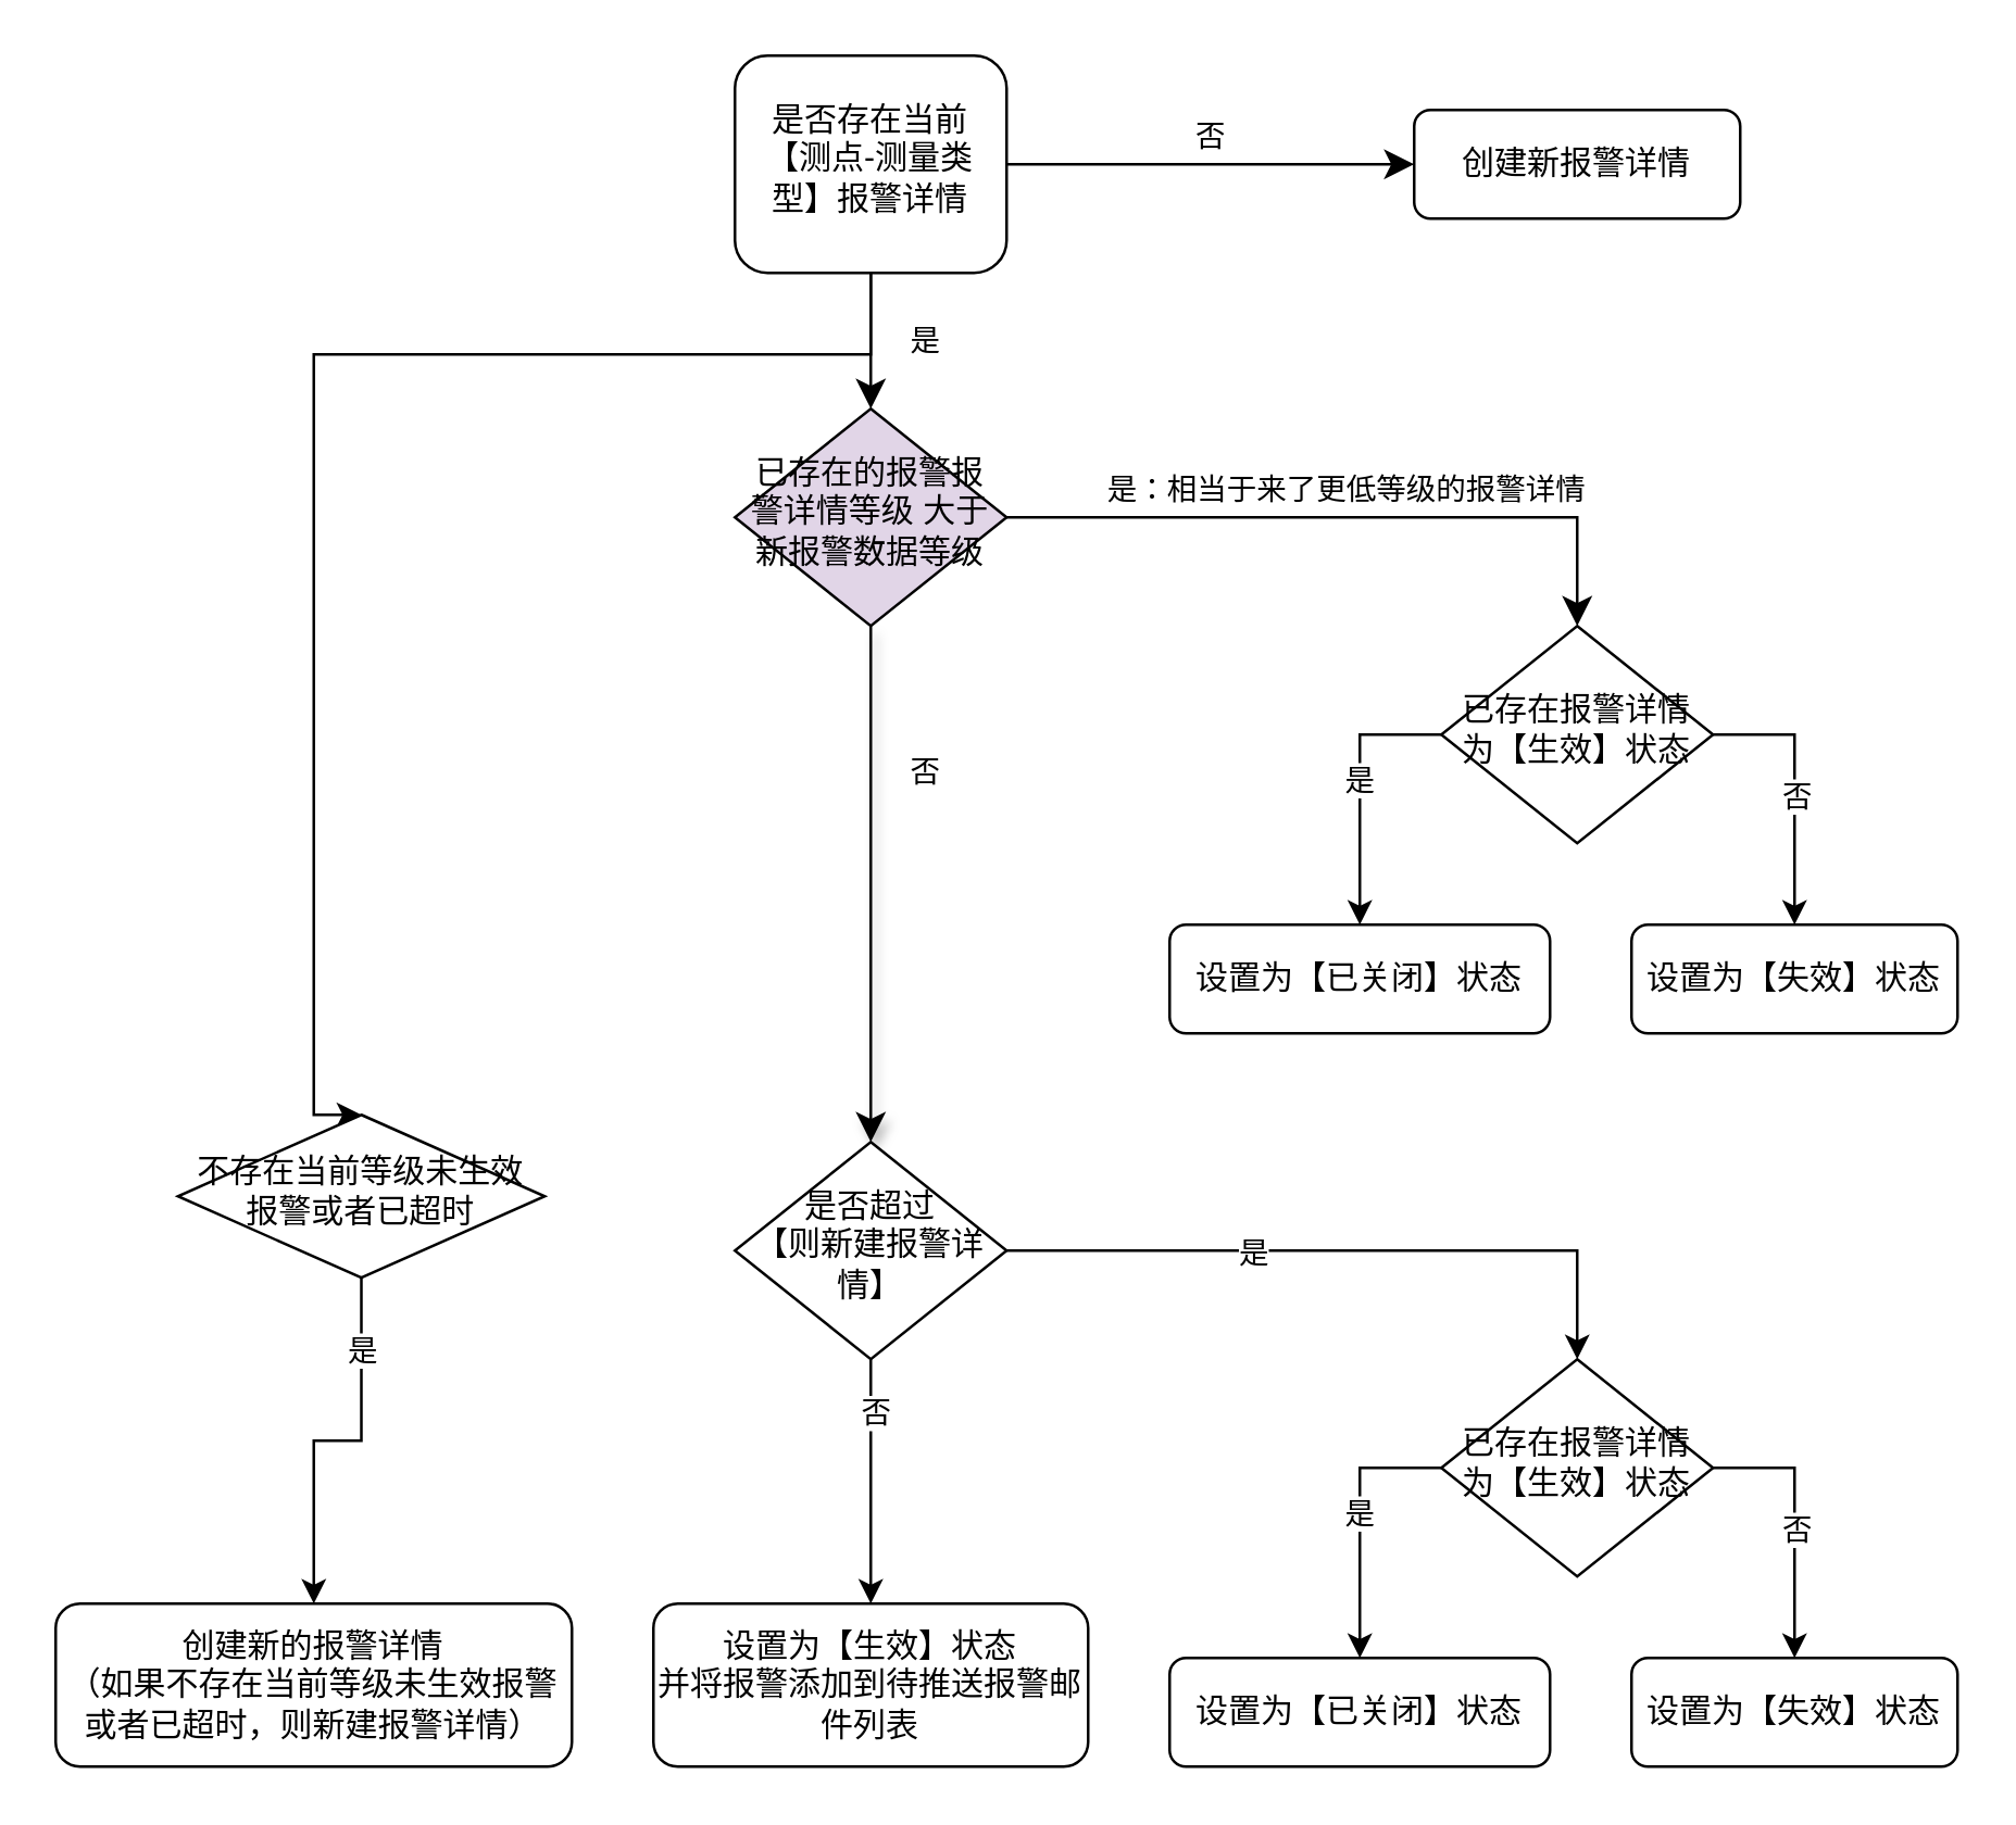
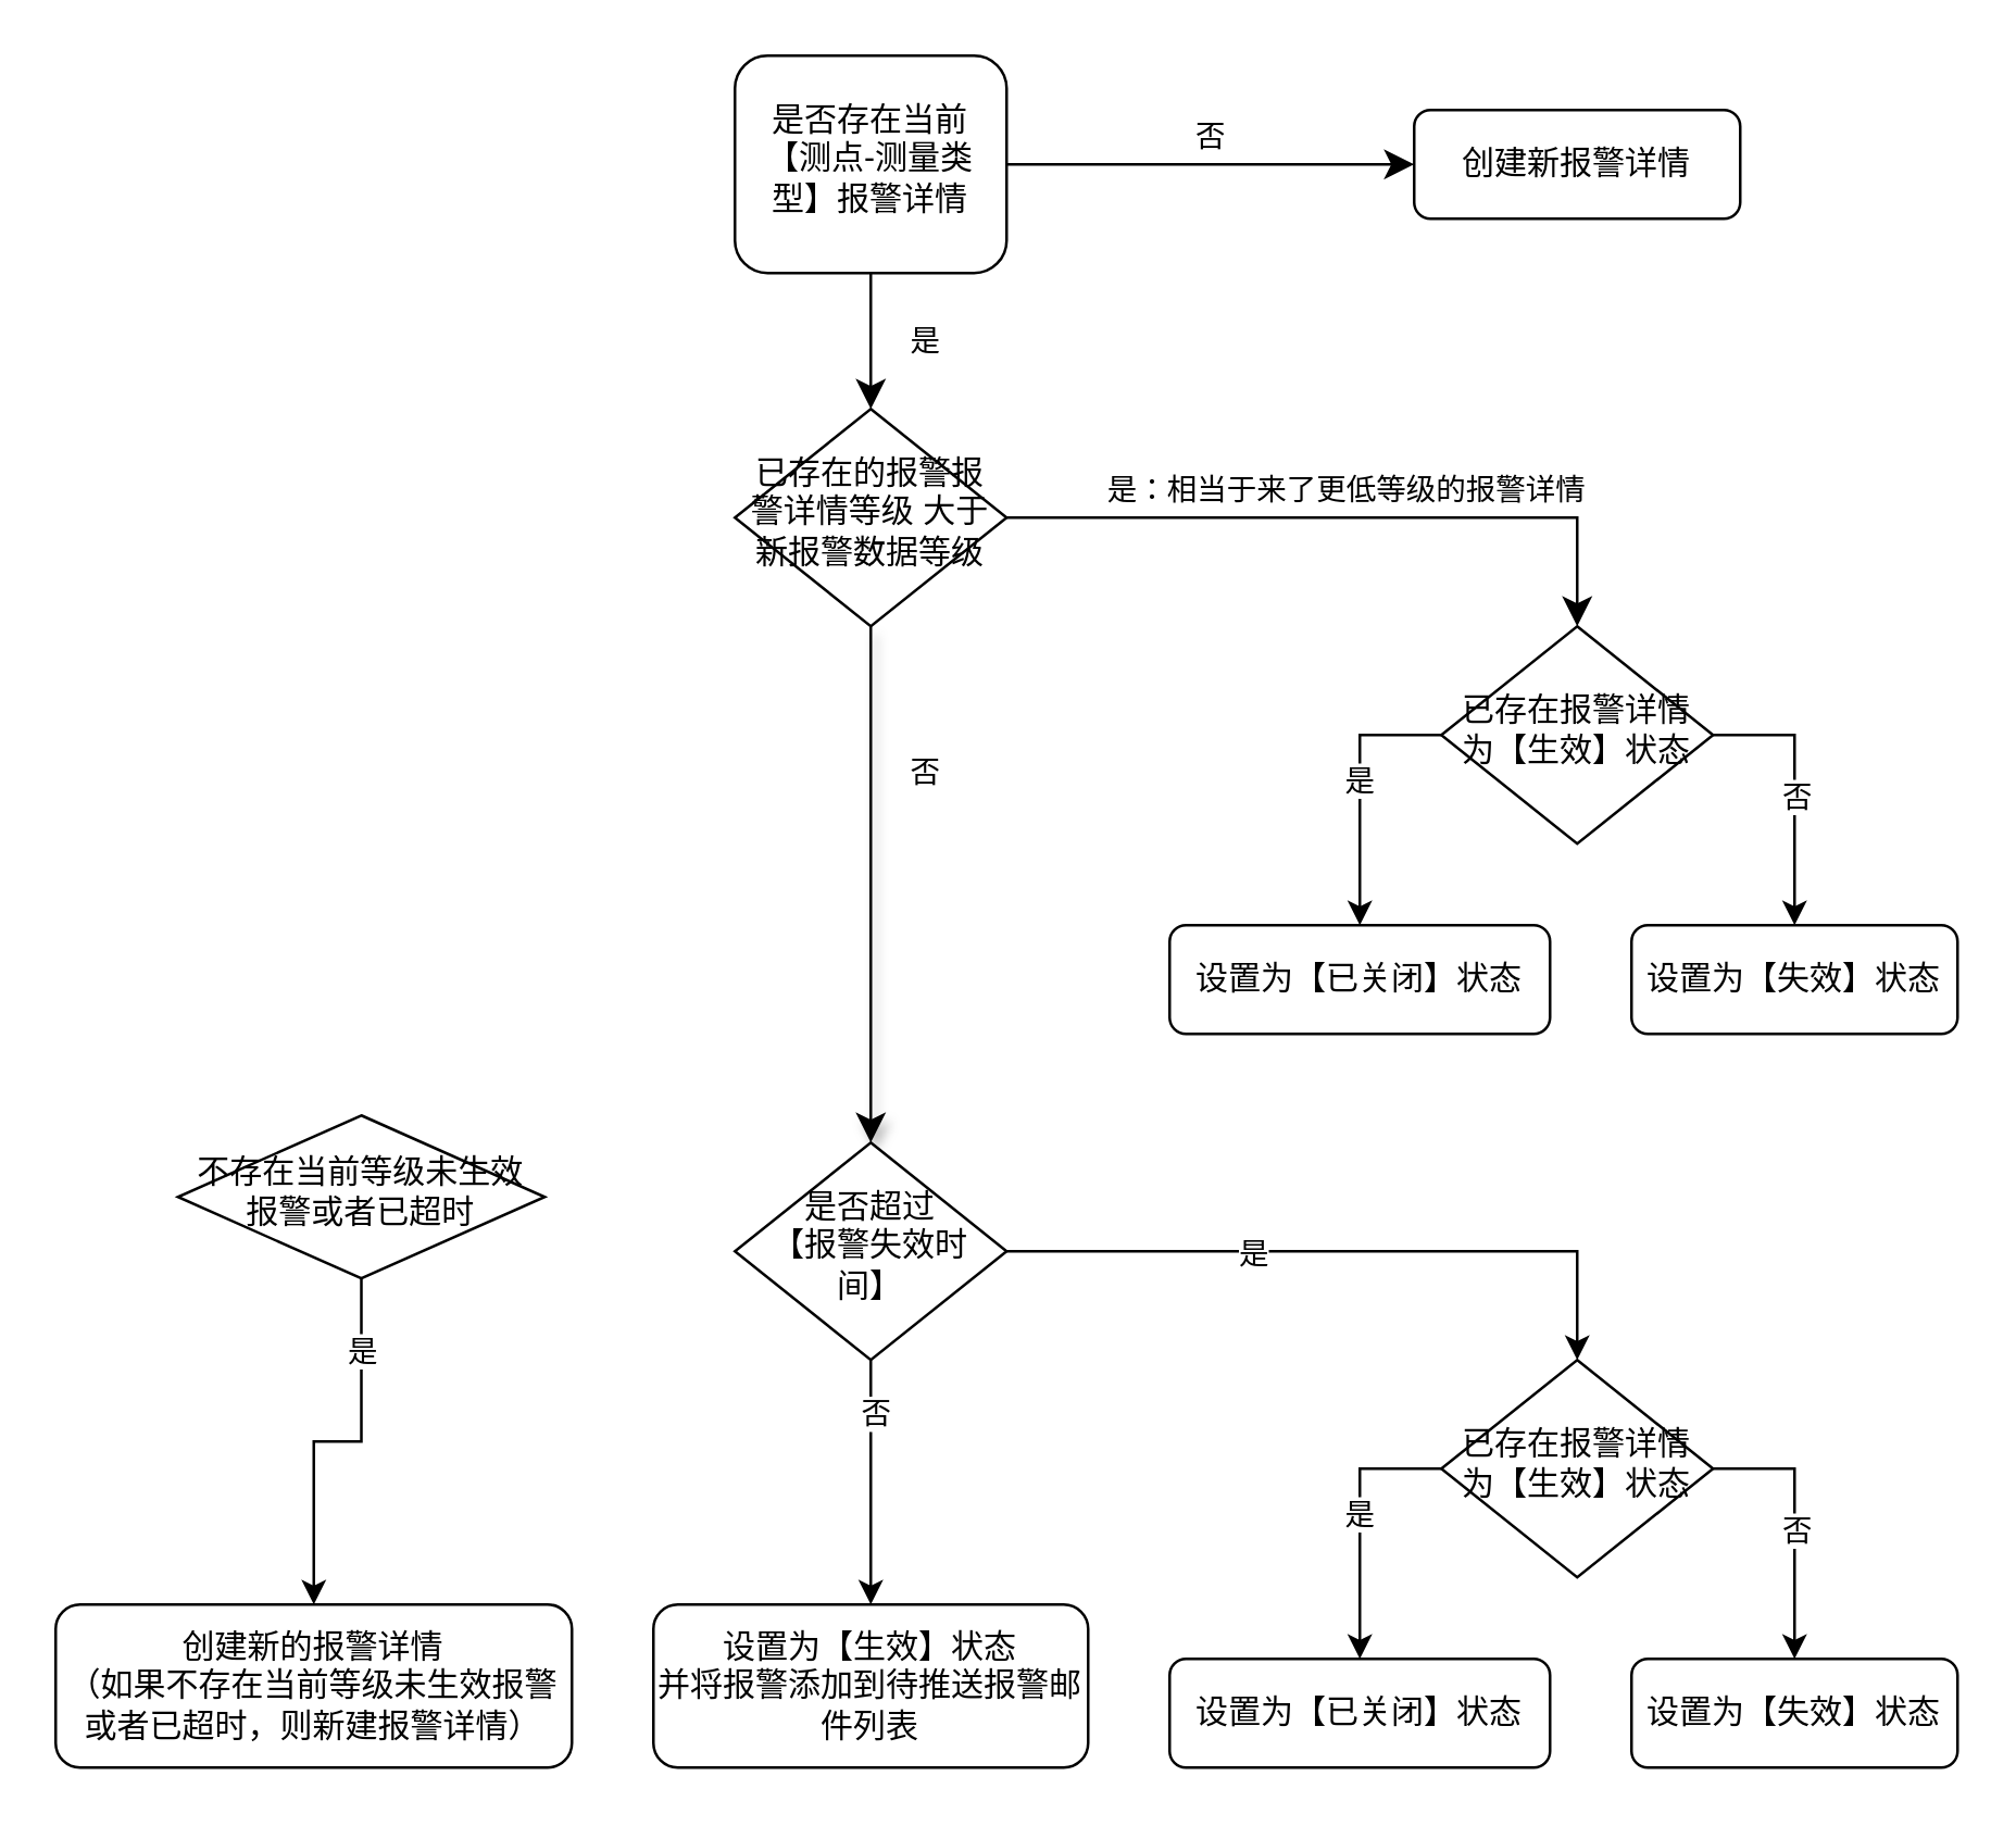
  <mxCell id="0" />
  <mxCell id="1" parent="0" />
  <mxCell id="2" value="是" style="rounded=0;html=1;jettySize=auto;orthogonalLoop=1;fontSize=11;endArrow=classic;endFill=1;endSize=8;strokeWidth=1;shadow=0;labelBackgroundColor=none;edgeStyle=orthogonalEdgeStyle;exitX=0.5;exitY=1;exitDx=0;exitDy=0;" parent="1" source="5" target="9" edge="1"><mxGeometry y="20" relative="1" as="geometry"><mxPoint as="offset" /></mxGeometry></mxCell>
  <mxCell id="3" value="否" style="edgeStyle=orthogonalEdgeStyle;rounded=0;html=1;jettySize=auto;orthogonalLoop=1;fontSize=11;endArrow=classic;endFill=1;endSize=8;strokeWidth=1;shadow=0;labelBackgroundColor=none;" parent="1" source="5" target="6" edge="1"><mxGeometry y="10" relative="1" as="geometry"><mxPoint as="offset" /></mxGeometry></mxCell>
- <mxCell id="4" style="edgeStyle=orthogonalEdgeStyle;rounded=0;orthogonalLoop=1;jettySize=auto;html=1;entryX=0.5;entryY=0;entryDx=0;entryDy=0;endArrow=classic;endFill=1;" edge="1" parent="1" source="5" target="32"><mxGeometry relative="1" as="geometry"><Array as="points"><mxPoint x="320" y="130" /><mxPoint x="115" y="130" /></Array></mxGeometry></mxCell>
  <mxCell id="5" value="是否存在当前【测点-测量类型】报警详情" style="whiteSpace=wrap;html=1;shadow=0;fontFamily=Helvetica;fontSize=12;align=center;strokeWidth=1;spacing=6;spacingTop=-4;rounded=1;" parent="1" vertex="1"><mxGeometry x="270" y="20" width="100" height="80" as="geometry" /></mxCell>
  <mxCell id="6" value="创建新报警详情" style="rounded=1;whiteSpace=wrap;html=1;fontSize=12;glass=0;strokeWidth=1;shadow=0;" parent="1" vertex="1"><mxGeometry x="520" y="40" width="120" height="40" as="geometry" /></mxCell>
  <mxCell id="7" value="否" style="rounded=0;html=1;jettySize=auto;orthogonalLoop=1;fontSize=11;endArrow=classic;endFill=1;endSize=8;strokeWidth=1;shadow=1;labelBackgroundColor=none;edgeStyle=orthogonalEdgeStyle;entryX=0.5;entryY=0;entryDx=0;entryDy=0;" parent="1" source="9" target="21" edge="1"><mxGeometry x="-0.43" y="20" relative="1" as="geometry"><mxPoint as="offset" /></mxGeometry></mxCell>
  <mxCell id="8" value="是：相当于来了更低等级的报警详情" style="edgeStyle=orthogonalEdgeStyle;rounded=0;html=1;jettySize=auto;orthogonalLoop=1;fontSize=11;endArrow=classic;endFill=1;endSize=8;strokeWidth=1;shadow=0;labelBackgroundColor=none;entryX=0.5;entryY=0;entryDx=0;entryDy=0;" parent="1" source="9" target="15" edge="1"><mxGeometry x="-0.002" y="10" relative="1" as="geometry"><mxPoint as="offset" /></mxGeometry></mxCell>
- <mxCell id="9" value="已存在的报警报警详情等级 大于 新报警数据等级" style="rhombus;whiteSpace=wrap;html=1;shadow=0;fontFamily=Helvetica;fontSize=12;align=center;strokeWidth=1;spacing=6;spacingTop=-4;fillColor=#e1d5e7;" parent="1" vertex="1"><mxGeometry x="270" y="150" width="100" height="80" as="geometry" /></mxCell>
+ <mxCell id="9" value="已存在的报警报警详情等级 大于 新报警数据等级" style="rhombus;whiteSpace=wrap;html=1;shadow=0;fontFamily=Helvetica;fontSize=12;align=center;strokeWidth=1;spacing=6;spacingTop=-4;" parent="1" vertex="1"><mxGeometry x="270" y="150" width="100" height="80" as="geometry" /></mxCell>
  <mxCell id="10" value="设置为【已关闭】状态" style="rounded=1;whiteSpace=wrap;html=1;fontSize=12;glass=0;strokeWidth=1;shadow=0;" parent="1" vertex="1"><mxGeometry x="430" y="340" width="140" height="40" as="geometry" /></mxCell>
  <mxCell id="11" style="edgeStyle=orthogonalEdgeStyle;rounded=0;orthogonalLoop=1;jettySize=auto;html=1;entryX=0.5;entryY=0;entryDx=0;entryDy=0;exitX=0;exitY=0.5;exitDx=0;exitDy=0;" edge="1" parent="1" source="15" target="10"><mxGeometry relative="1" as="geometry" /></mxCell>
  <mxCell id="12" value="是" style="edgeLabel;html=1;align=center;verticalAlign=middle;resizable=0;points=[];" vertex="1" connectable="0" parent="11"><mxGeometry x="-0.082" y="-1" relative="1" as="geometry"><mxPoint as="offset" /></mxGeometry></mxCell>
  <mxCell id="13" style="edgeStyle=orthogonalEdgeStyle;rounded=0;orthogonalLoop=1;jettySize=auto;html=1;entryX=0.5;entryY=0;entryDx=0;entryDy=0;exitX=1;exitY=0.5;exitDx=0;exitDy=0;" edge="1" parent="1" source="15" target="16"><mxGeometry relative="1" as="geometry" /></mxCell>
  <mxCell id="14" value="否" style="edgeLabel;html=1;align=center;verticalAlign=middle;resizable=0;points=[];" vertex="1" connectable="0" parent="13"><mxGeometry x="0.04" relative="1" as="geometry"><mxPoint as="offset" /></mxGeometry></mxCell>
  <mxCell id="15" value="已存在报警详情为【生效】状态" style="rhombus;whiteSpace=wrap;html=1;shadow=0;fontFamily=Helvetica;fontSize=12;align=center;strokeWidth=1;spacing=6;spacingTop=-4;" vertex="1" parent="1"><mxGeometry x="530" y="230" width="100" height="80" as="geometry" /></mxCell>
  <mxCell id="16" value="设置为【失效】状态" style="rounded=1;whiteSpace=wrap;html=1;fontSize=12;glass=0;strokeWidth=1;shadow=0;" vertex="1" parent="1"><mxGeometry x="600" y="340" width="120" height="40" as="geometry" /></mxCell>
  <mxCell id="17" style="edgeStyle=orthogonalEdgeStyle;rounded=0;orthogonalLoop=1;jettySize=auto;html=1;entryX=0.5;entryY=0;entryDx=0;entryDy=0;" edge="1" parent="1" source="21" target="28"><mxGeometry relative="1" as="geometry"><mxPoint x="454" y="460" as="targetPoint" /></mxGeometry></mxCell>
  <mxCell id="18" value="是" style="edgeLabel;html=1;align=center;verticalAlign=middle;resizable=0;points=[];" vertex="1" connectable="0" parent="17"><mxGeometry x="-0.284" relative="1" as="geometry"><mxPoint as="offset" /></mxGeometry></mxCell>
  <mxCell id="19" style="edgeStyle=orthogonalEdgeStyle;rounded=0;orthogonalLoop=1;jettySize=auto;html=1;entryX=0.5;entryY=0;entryDx=0;entryDy=0;" edge="1" parent="1" source="21" target="22"><mxGeometry relative="1" as="geometry" /></mxCell>
  <mxCell id="20" value="否" style="edgeLabel;html=1;align=center;verticalAlign=middle;resizable=0;points=[];" vertex="1" connectable="0" parent="19"><mxGeometry x="-0.583" y="1" relative="1" as="geometry"><mxPoint as="offset" /></mxGeometry></mxCell>
- <mxCell id="21" value="是否超过&lt;div&gt;【则新建报警详情】&lt;/div&gt;" style="rhombus;whiteSpace=wrap;html=1;shadow=0;fontFamily=Helvetica;fontSize=12;align=center;strokeWidth=1;spacing=6;spacingTop=-4;" vertex="1" parent="1"><mxGeometry x="270" y="420" width="100" height="80" as="geometry" /></mxCell>
+ <mxCell id="21" value="是否超过&lt;div&gt;【报警失效时间】&lt;/div&gt;" style="rhombus;whiteSpace=wrap;html=1;shadow=0;fontFamily=Helvetica;fontSize=12;align=center;strokeWidth=1;spacing=6;spacingTop=-4;" vertex="1" parent="1"><mxGeometry x="270" y="420" width="100" height="80" as="geometry" /></mxCell>
  <mxCell id="22" value="设置为【生效】状态&lt;br&gt;并将报警添加到待推送报警邮件列表" style="rounded=1;whiteSpace=wrap;html=1;fontSize=12;glass=0;strokeWidth=1;shadow=0;" vertex="1" parent="1"><mxGeometry x="240" y="590" width="160" height="60" as="geometry" /></mxCell>
  <mxCell id="23" value="设置为【已关闭】状态" style="rounded=1;whiteSpace=wrap;html=1;fontSize=12;glass=0;strokeWidth=1;shadow=0;" vertex="1" parent="1"><mxGeometry x="430" y="610" width="140" height="40" as="geometry" /></mxCell>
  <mxCell id="24" style="edgeStyle=orthogonalEdgeStyle;rounded=0;orthogonalLoop=1;jettySize=auto;html=1;entryX=0.5;entryY=0;entryDx=0;entryDy=0;exitX=0;exitY=0.5;exitDx=0;exitDy=0;" edge="1" source="28" target="23" parent="1"><mxGeometry relative="1" as="geometry" /></mxCell>
  <mxCell id="25" value="是" style="edgeLabel;html=1;align=center;verticalAlign=middle;resizable=0;points=[];" vertex="1" connectable="0" parent="24"><mxGeometry x="-0.082" y="-1" relative="1" as="geometry"><mxPoint as="offset" /></mxGeometry></mxCell>
  <mxCell id="26" style="edgeStyle=orthogonalEdgeStyle;rounded=0;orthogonalLoop=1;jettySize=auto;html=1;entryX=0.5;entryY=0;entryDx=0;entryDy=0;exitX=1;exitY=0.5;exitDx=0;exitDy=0;" edge="1" source="28" target="29" parent="1"><mxGeometry relative="1" as="geometry" /></mxCell>
  <mxCell id="27" value="否" style="edgeLabel;html=1;align=center;verticalAlign=middle;resizable=0;points=[];" vertex="1" connectable="0" parent="26"><mxGeometry x="0.04" relative="1" as="geometry"><mxPoint as="offset" /></mxGeometry></mxCell>
  <mxCell id="28" value="已存在报警详情为【生效】状态" style="rhombus;whiteSpace=wrap;html=1;shadow=0;fontFamily=Helvetica;fontSize=12;align=center;strokeWidth=1;spacing=6;spacingTop=-4;" vertex="1" parent="1"><mxGeometry x="530" y="500" width="100" height="80" as="geometry" /></mxCell>
  <mxCell id="29" value="设置为【失效】状态" style="rounded=1;whiteSpace=wrap;html=1;fontSize=12;glass=0;strokeWidth=1;shadow=0;" vertex="1" parent="1"><mxGeometry x="600" y="610" width="120" height="40" as="geometry" /></mxCell>
  <mxCell id="30" style="edgeStyle=orthogonalEdgeStyle;rounded=0;orthogonalLoop=1;jettySize=auto;html=1;entryX=0.5;entryY=0;entryDx=0;entryDy=0;" edge="1" parent="1" source="32" target="33"><mxGeometry relative="1" as="geometry" /></mxCell>
  <mxCell id="31" value="是" style="edgeLabel;html=1;align=center;verticalAlign=middle;resizable=0;points=[];" vertex="1" connectable="0" parent="30"><mxGeometry x="-0.627" relative="1" as="geometry"><mxPoint as="offset" /></mxGeometry></mxCell>
  <mxCell id="32" value="不存在当前等级未生效报警或者已超时" style="rhombus;whiteSpace=wrap;html=1;shadow=0;fontFamily=Helvetica;fontSize=12;align=center;strokeWidth=1;spacing=6;spacingTop=-4;" vertex="1" parent="1"><mxGeometry x="65" y="410" width="135" height="60" as="geometry" /></mxCell>
  <mxCell id="33" value="创建新的报警详情&lt;div&gt;（如果不存在当前等级未生效报警或者已超时，则新建报警详情）&lt;/div&gt;" style="rounded=1;whiteSpace=wrap;html=1;fontSize=12;glass=0;strokeWidth=1;shadow=0;" vertex="1" parent="1"><mxGeometry x="20" y="590" width="190" height="60" as="geometry" /></mxCell>
